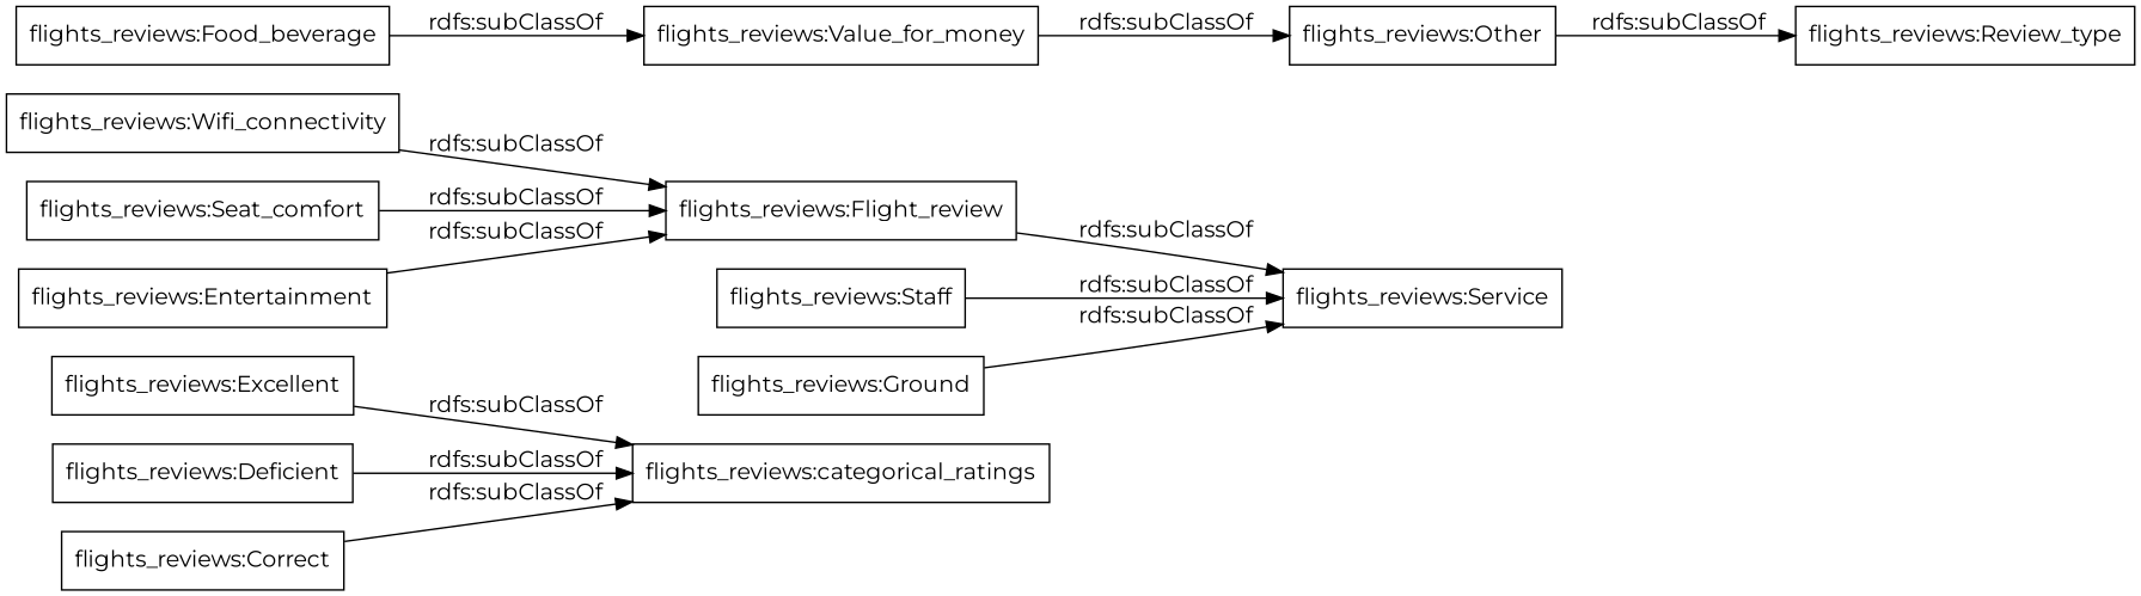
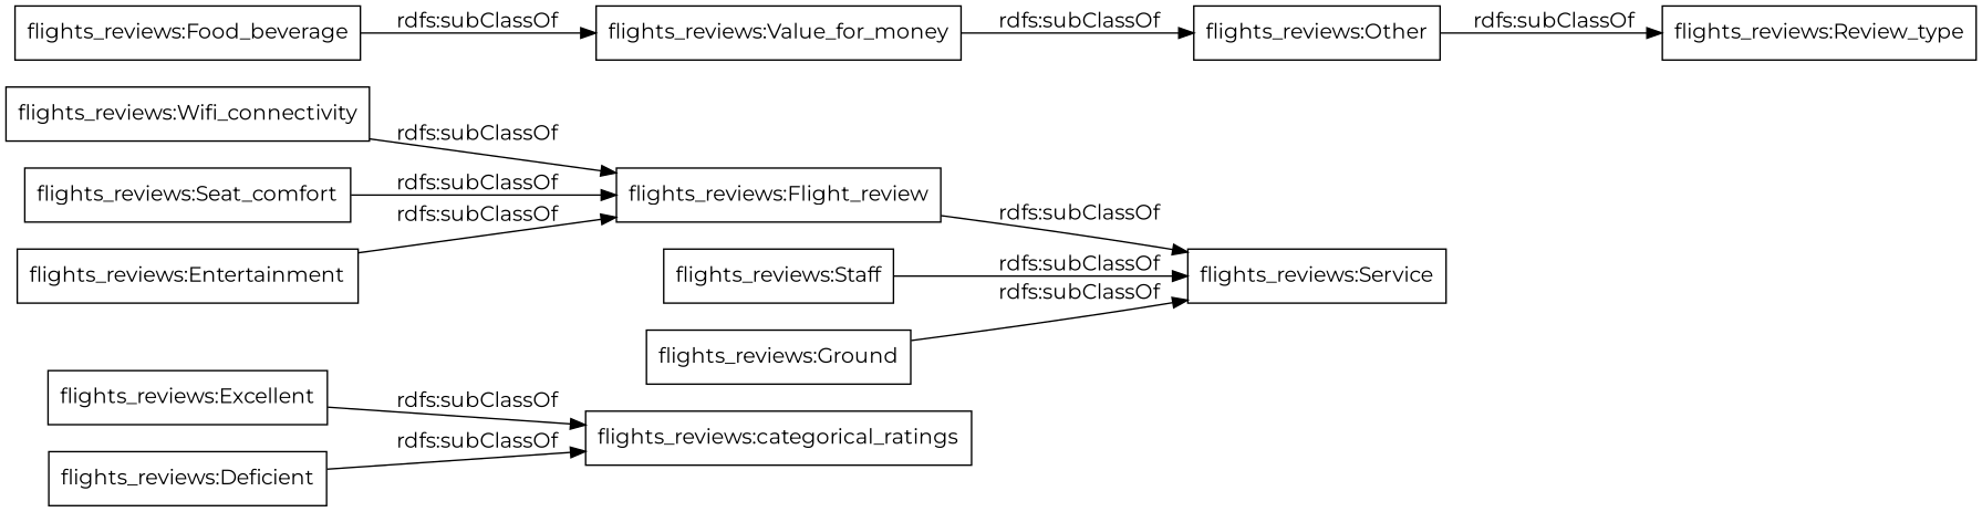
  digraph {
    fontname=Montserrat
    rankdir=LR
    node [color=black fontname=Montserrat shape=rectangle]
    edge [fontname=Montserrat]
    "flights_reviews:Excellent"
    "flights_reviews:categorical_ratings"
    "flights_reviews:Deficient"
    "flights_reviews:Wifi_connectivity"
    "flights_reviews:Flight_review"
    "flights_reviews:Service"
    "flights_reviews:Seat_comfort"
-   "flights_reviews:Correct"
    "flights_reviews:Staff"
    "flights_reviews:Other"
    "flights_reviews:Review_type"
    "flights_reviews:Ground"
    "flights_reviews:Entertainment"
    "flights_reviews:Value_for_money"
    "flights_reviews:Food_beverage"
    "flights_reviews:Excellent" -> "flights_reviews:categorical_ratings" [label="rdfs:subClassOf"]
    "flights_reviews:Deficient" -> "flights_reviews:categorical_ratings" [label="rdfs:subClassOf"]
    "flights_reviews:Wifi_connectivity" -> "flights_reviews:Flight_review" [label="rdfs:subClassOf"]
    "flights_reviews:Flight_review" -> "flights_reviews:Service" [label="rdfs:subClassOf"]
    "flights_reviews:Seat_comfort" -> "flights_reviews:Flight_review" [label="rdfs:subClassOf"]
-   "flights_reviews:Correct" -> "flights_reviews:categorical_ratings" [label="rdfs:subClassOf"]
    "flights_reviews:Staff" -> "flights_reviews:Service" [label="rdfs:subClassOf"]
    "flights_reviews:Other" -> "flights_reviews:Review_type" [label="rdfs:subClassOf"]
    "flights_reviews:Ground" -> "flights_reviews:Service" [label="rdfs:subClassOf"]
    "flights_reviews:Entertainment" -> "flights_reviews:Flight_review" [label="rdfs:subClassOf"]
    "flights_reviews:Value_for_money" -> "flights_reviews:Other" [label="rdfs:subClassOf"]
    "flights_reviews:Food_beverage" -> "flights_reviews:Value_for_money" [label="rdfs:subClassOf"]
  }
